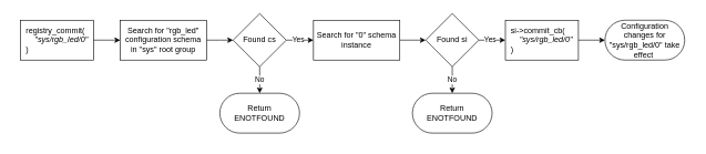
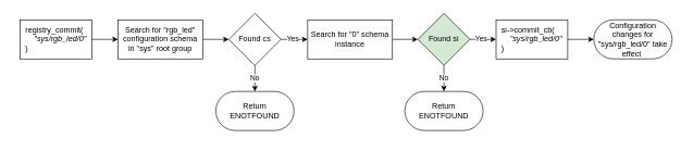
  <mxCell id="0" />
  <mxCell id="1" parent="0" />
  <mxCell id="2" value="" style="rounded=0;whiteSpace=wrap;html=1;strokeColor=none;" parent="1" vertex="1"><mxGeometry x="20" y="20" width="1020" height="190" as="geometry" /></mxCell>
  <mxCell id="3" value="&lt;div style=&quot;text-align: left&quot;&gt;&lt;span&gt;registry_commit(&lt;/span&gt;&lt;/div&gt;&lt;div style=&quot;text-align: left&quot;&gt;&lt;span&gt;&lt;i&gt;&amp;nbsp; &amp;nbsp; &quot;sys/rgb_led/0&quot;&lt;/i&gt;&lt;/span&gt;&lt;/div&gt;&lt;div style=&quot;text-align: left&quot;&gt;&lt;span&gt;)&lt;/span&gt;&lt;/div&gt;" style="rounded=0;whiteSpace=wrap;html=1;" parent="1" vertex="1"><mxGeometry x="30" y="30" width="110" height="60" as="geometry" /></mxCell>
  <mxCell id="4" style="edgeStyle=elbowEdgeStyle;rounded=0;html=1;" parent="1" source="3" target="6" edge="1"><mxGeometry relative="1" as="geometry"><mxPoint x="741" y="251" as="sourcePoint" /></mxGeometry></mxCell>
  <mxCell id="5" style="edgeStyle=elbowEdgeStyle;rounded=0;html=1;" parent="1" source="6" target="9" edge="1"><mxGeometry relative="1" as="geometry"><mxPoint x="681" y="390" as="targetPoint" /></mxGeometry></mxCell>
  <mxCell id="6" value="Search for &quot;rgb_led&quot; configuration schema&lt;br&gt;in &quot;sys&quot; root group" style="rounded=0;whiteSpace=wrap;html=1;" parent="1" vertex="1"><mxGeometry x="180" y="30" width="130" height="60" as="geometry" /></mxCell>
  <mxCell id="7" value="No" style="edgeStyle=elbowEdgeStyle;rounded=0;html=1;" parent="1" source="9" target="10" edge="1"><mxGeometry relative="1" as="geometry"><mxPoint x="781" y="430" as="targetPoint" /><mxPoint as="offset" /></mxGeometry></mxCell>
  <mxCell id="8" value="Yes" style="edgeStyle=elbowEdgeStyle;rounded=0;html=1;" parent="1" source="9" target="15" edge="1"><mxGeometry x="-0.122" relative="1" as="geometry"><mxPoint x="681" y="500" as="targetPoint" /><mxPoint as="offset" /></mxGeometry></mxCell>
  <mxCell id="9" value="Found cs" style="rhombus;whiteSpace=wrap;html=1;" parent="1" vertex="1"><mxGeometry x="350" y="20" width="80" height="80" as="geometry" /></mxCell>
  <mxCell id="10" value="Return&lt;br&gt;ENOTFOUND" style="rounded=1;whiteSpace=wrap;html=1;arcSize=50;" parent="1" vertex="1"><mxGeometry x="330" y="140" width="120" height="60" as="geometry" /></mxCell>
  <mxCell id="11" style="edgeStyle=elbowEdgeStyle;rounded=0;html=1;" parent="1" source="12" target="13" edge="1"><mxGeometry relative="1" as="geometry"><mxPoint x="681" y="830" as="targetPoint" /></mxGeometry></mxCell>
  <mxCell id="12" value="&lt;div style=&quot;text-align: left&quot;&gt;&lt;span&gt;si-&amp;gt;commit_cb(&lt;/span&gt;&lt;/div&gt;&lt;div style=&quot;text-align: left&quot;&gt;&lt;span&gt;&lt;i&gt;&amp;nbsp; &amp;nbsp; &quot;sys/rgb_led/0&quot;&lt;/i&gt;&lt;/span&gt;&lt;/div&gt;&lt;div style=&quot;text-align: left&quot;&gt;&lt;span&gt;)&lt;/span&gt;&lt;/div&gt;" style="rounded=0;whiteSpace=wrap;html=1;" parent="1" vertex="1"><mxGeometry x="760" y="30" width="110" height="60" as="geometry" /></mxCell>
  <mxCell id="13" value="Configuration changes for &quot;sys/rgb_led/0&quot; take effect&amp;nbsp;" style="rounded=1;whiteSpace=wrap;html=1;arcSize=50;" parent="1" vertex="1"><mxGeometry x="910" y="30" width="120" height="60" as="geometry" /></mxCell>
  <mxCell id="14" style="edgeStyle=elbowEdgeStyle;rounded=0;html=1;" parent="1" source="15" target="18" edge="1"><mxGeometry relative="1" as="geometry"><mxPoint x="681" y="610" as="targetPoint" /></mxGeometry></mxCell>
  <mxCell id="15" value="Search for &quot;0&quot; schema instance" style="rounded=0;whiteSpace=wrap;html=1;" parent="1" vertex="1"><mxGeometry x="471" y="30" width="130" height="60" as="geometry" /></mxCell>
  <mxCell id="16" value="No" style="edgeStyle=elbowEdgeStyle;rounded=0;html=1;" parent="1" source="18" target="19" edge="1"><mxGeometry relative="1" as="geometry"><mxPoint x="781" y="650" as="targetPoint" /><mxPoint as="offset" /></mxGeometry></mxCell>
  <mxCell id="17" value="Yes" style="edgeStyle=elbowEdgeStyle;rounded=0;html=1;" parent="1" source="18" target="12" edge="1"><mxGeometry x="-0.15" relative="1" as="geometry"><mxPoint x="681" y="720" as="targetPoint" /><mxPoint as="offset" /></mxGeometry></mxCell>
- <mxCell id="18" value="Found si" style="rhombus;whiteSpace=wrap;html=1;" parent="1" vertex="1"><mxGeometry x="640" y="20" width="80" height="80" as="geometry" /></mxCell>
+ <mxCell id="18" value="Found si" style="rhombus;whiteSpace=wrap;html=1;fillColor=#d5e8d4;" parent="1" vertex="1"><mxGeometry x="640" y="20" width="80" height="80" as="geometry" /></mxCell>
  <mxCell id="19" value="Return&lt;br&gt;ENOTFOUND" style="rounded=1;whiteSpace=wrap;html=1;arcSize=50;" parent="1" vertex="1"><mxGeometry x="620" y="140" width="120" height="60" as="geometry" /></mxCell>
